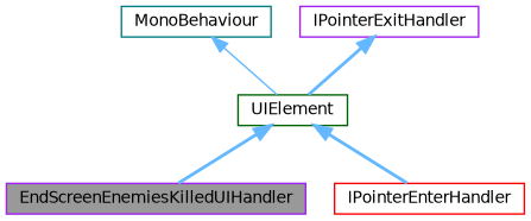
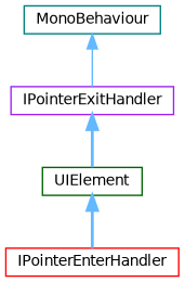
  digraph {
    node [color=purple fillcolor=white fontname=Helvetica fontsize=10 shape=box style=filled]
    edge [color=steelblue1 dir=back fontname=Helvetica fontsize=10 labelfontname=Helvetica labelfontsize=10 style=bold]
-   n1 [fillcolor=grey60 fontcolor=black height=0.2 label=EndScreenEnemiesKilledUIHandler width=0.4]
    n2 [color=darkgreen height=0.2 label=UIElement width=0.4]
    n3 [color=red height=0.2 label=IPointerEnterHandler width=0.4]
    n4 [color=teal height=0.2 label=MonoBehaviour width=0.4]
    n5 [height=0.2 label=IPointerExitHandler width=0.4]
-   n2 -> n1
    n2 -> n3
-   n4 -> n2 [style=solid]
+   n4 -> n5 [style=solid]
    n5 -> n2
  }
